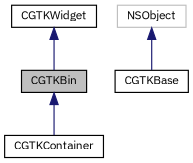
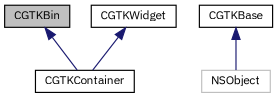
  digraph {
    fontname="IBM Plex Sans"
    node [color=black fillcolor=white fontname="IBM Plex Sans" fontsize=10 shape=record style=filled]
    edge [color=midnightblue dir=back fontname="IBM Plex Sans" fontsize=10 labelfontname=Helvetica labelfontsize=10 style=solid]
    n1 [fillcolor=grey75 fontcolor=black height=0.2 label=CGTKBin width=0.4]
    n2 [height=0.2 label=CGTKContainer width=0.4]
    n3 [height=0.2 label=CGTKWidget width=0.4]
    n4 [height=0.2 label=CGTKBase width=0.4]
    n5 [color=grey75 height=0.2 label=NSObject width=0.4]
    n1 -> n2
-   n3 -> n1
-   n5 -> n4
+   n3 -> n2
+   n4 -> n5
  }
